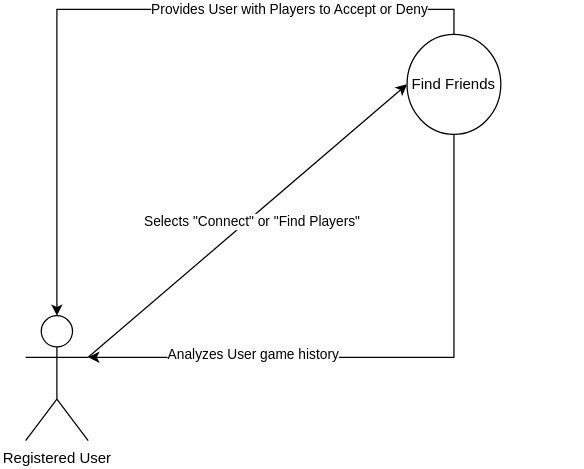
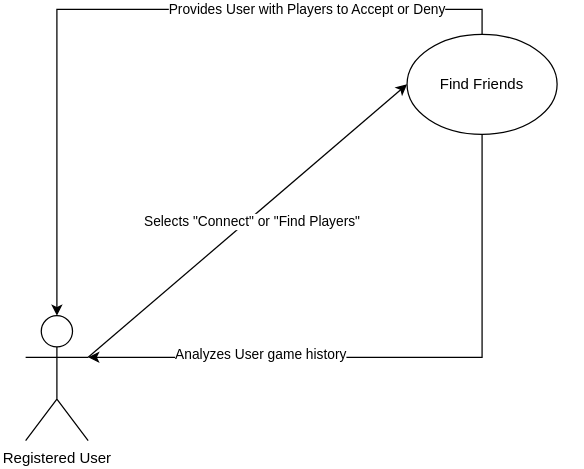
  <mxCell id="0" />
  <mxCell id="1" parent="0" />
  <mxCell id="2" style="rounded=0;orthogonalLoop=1;jettySize=auto;html=1;exitX=1;exitY=0.333;exitDx=0;exitDy=0;exitPerimeter=0;entryX=0;entryY=0.5;entryDx=0;entryDy=0;" edge="1" parent="1" source="4" target="5"><mxGeometry relative="1" as="geometry" /></mxCell>
  <mxCell id="3" value="Selects &quot;Connect&quot; or &quot;Find Players&quot;" style="edgeLabel;html=1;align=center;verticalAlign=middle;resizable=0;points=[];" vertex="1" connectable="0" parent="2"><mxGeometry x="0.012" y="-2" relative="1" as="geometry"><mxPoint as="offset" /></mxGeometry></mxCell>
  <mxCell id="4" value="Registered User" style="shape=umlActor;verticalLabelPosition=bottom;verticalAlign=top;html=1;outlineConnect=0;" vertex="1" parent="1"><mxGeometry x="20" y="245.92" width="50" height="100" as="geometry" /></mxCell>
- <mxCell id="5" value="Find Friends" style="ellipse;whiteSpace=wrap;html=1;" vertex="1" parent="1"><mxGeometry x="325" y="20.92" width="75" height="80" as="geometry" /></mxCell>
+ <mxCell id="5" value="Find Friends" style="ellipse;whiteSpace=wrap;html=1;" vertex="1" parent="1"><mxGeometry x="325" y="20.92" width="120" height="80" as="geometry" /></mxCell>
  <mxCell id="6" style="edgeStyle=orthogonalEdgeStyle;rounded=0;orthogonalLoop=1;jettySize=auto;html=1;exitX=0.5;exitY=1;exitDx=0;exitDy=0;entryX=1;entryY=0.333;entryDx=0;entryDy=0;entryPerimeter=0;" edge="1" parent="1" source="5" target="4"><mxGeometry relative="1" as="geometry" /></mxCell>
  <mxCell id="7" value="Analyzes User game history" style="edgeLabel;html=1;align=center;verticalAlign=middle;resizable=0;points=[];" vertex="1" connectable="0" parent="6"><mxGeometry x="0.479" y="6" relative="1" as="geometry"><mxPoint x="9" y="-9" as="offset" /></mxGeometry></mxCell>
  <mxCell id="8" style="edgeStyle=orthogonalEdgeStyle;rounded=0;orthogonalLoop=1;jettySize=auto;html=1;exitX=0.5;exitY=0;exitDx=0;exitDy=0;entryX=0.5;entryY=0;entryDx=0;entryDy=0;entryPerimeter=0;" edge="1" parent="1" source="5" target="4"><mxGeometry relative="1" as="geometry" /></mxCell>
  <mxCell id="9" value="Provides User with Players to Accept or Deny" style="edgeLabel;html=1;align=center;verticalAlign=middle;resizable=0;points=[];" vertex="1" connectable="0" parent="8"><mxGeometry x="-0.198" relative="1" as="geometry"><mxPoint x="82" as="offset" /></mxGeometry></mxCell>
